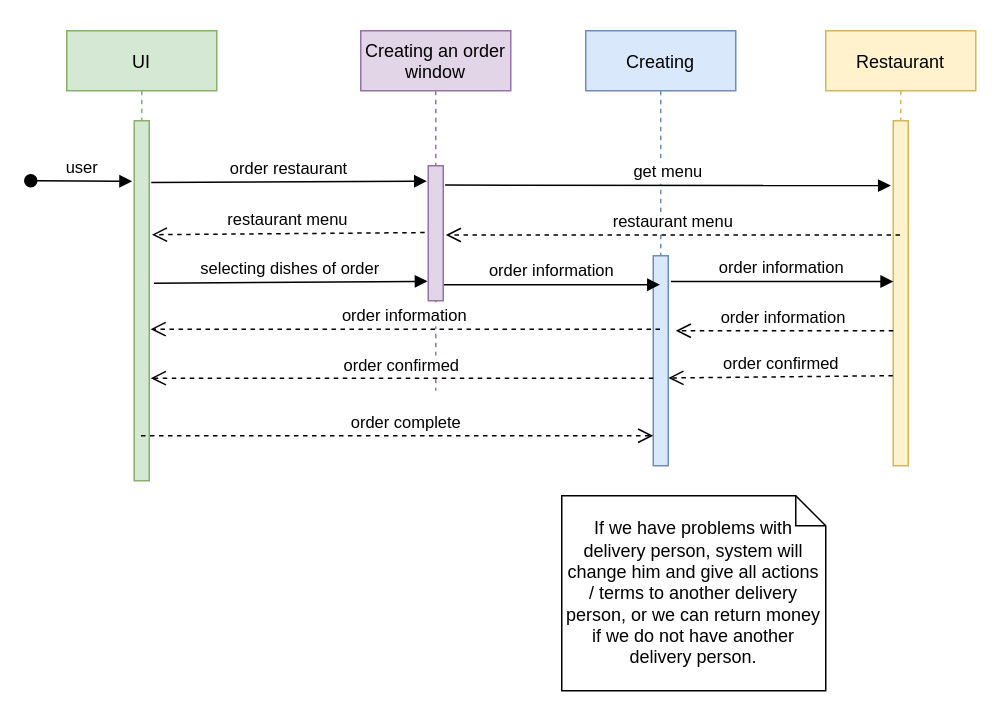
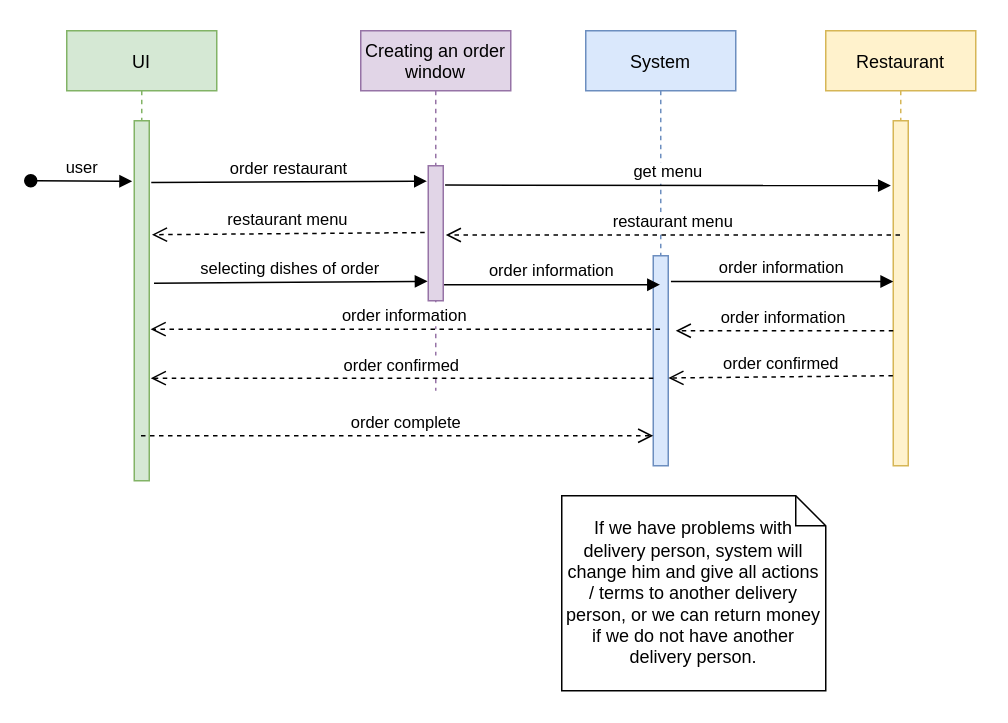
  <mxCell id="0" />
  <mxCell id="1" parent="0" />
- <mxCell id="2" value="Creating" style="shape=umlLifeline;perimeter=lifelinePerimeter;container=1;collapsible=0;recursiveResize=0;rounded=0;shadow=0;strokeWidth=1;fillColor=#dae8fc;strokeColor=#6c8ebf;" parent="1" vertex="1"><mxGeometry x="390" y="20" width="100" height="290" as="geometry" /></mxCell>
+ <mxCell id="2" value="System" style="shape=umlLifeline;perimeter=lifelinePerimeter;container=1;collapsible=0;recursiveResize=0;rounded=0;shadow=0;strokeWidth=1;fillColor=#dae8fc;strokeColor=#6c8ebf;" parent="1" vertex="1"><mxGeometry x="390" y="20" width="100" height="290" as="geometry" /></mxCell>
  <mxCell id="3" value="" style="points=[];perimeter=orthogonalPerimeter;rounded=0;shadow=0;strokeWidth=1;fillColor=#dae8fc;strokeColor=#6c8ebf;" parent="2" vertex="1"><mxGeometry x="45" y="150" width="10" height="140" as="geometry" /></mxCell>
  <mxCell id="4" value="Restaurant" style="shape=umlLifeline;perimeter=lifelinePerimeter;container=1;collapsible=0;recursiveResize=0;rounded=0;shadow=0;strokeWidth=1;fillColor=#fff2cc;strokeColor=#d6b656;" parent="1" vertex="1"><mxGeometry x="550" y="20" width="100" height="290" as="geometry" /></mxCell>
  <mxCell id="5" value="" style="points=[];perimeter=orthogonalPerimeter;rounded=0;shadow=0;strokeWidth=1;fillColor=#fff2cc;strokeColor=#d6b656;" parent="4" vertex="1"><mxGeometry x="45" y="60" width="10" height="230" as="geometry" /></mxCell>
  <mxCell id="6" value="Creating an order&#10;window" style="shape=umlLifeline;perimeter=lifelinePerimeter;container=1;collapsible=0;recursiveResize=0;rounded=0;shadow=0;strokeWidth=1;fillColor=#e1d5e7;strokeColor=#9673a6;" parent="1" vertex="1"><mxGeometry x="240" y="20" width="100" height="240" as="geometry" /></mxCell>
  <mxCell id="7" value="" style="points=[];perimeter=orthogonalPerimeter;rounded=0;shadow=0;strokeWidth=1;fillColor=#e1d5e7;strokeColor=#9673a6;" parent="6" vertex="1"><mxGeometry x="45" y="90" width="10" height="90" as="geometry" /></mxCell>
  <mxCell id="8" value="order restaurant" style="verticalAlign=bottom;endArrow=block;shadow=0;strokeWidth=1;exitX=1.034;exitY=0.093;exitDx=0;exitDy=0;exitPerimeter=0;entryX=-0.089;entryY=0.114;entryDx=0;entryDy=0;entryPerimeter=0;" parent="1" target="7" edge="1"><mxGeometry relative="1" as="geometry"><mxPoint x="100.34" y="121.16" as="sourcePoint" /><mxPoint x="260" y="130" as="targetPoint" /></mxGeometry></mxCell>
  <mxCell id="9" value="get menu" style="verticalAlign=bottom;endArrow=block;shadow=0;strokeWidth=1;exitX=1.123;exitY=0.143;exitDx=0;exitDy=0;exitPerimeter=0;entryX=-0.158;entryY=0.188;entryDx=0;entryDy=0;entryPerimeter=0;" parent="1" source="7" target="5" edge="1"><mxGeometry relative="1" as="geometry"><mxPoint x="260" y="130.92" as="sourcePoint" /><mxPoint x="590" y="123" as="targetPoint" /></mxGeometry></mxCell>
  <mxCell id="10" value="restaurant menu" style="verticalAlign=bottom;endArrow=open;dashed=1;endSize=8;shadow=0;strokeWidth=1;entryX=1.169;entryY=0.513;entryDx=0;entryDy=0;entryPerimeter=0;" parent="1" source="4" target="7" edge="1"><mxGeometry relative="1" as="geometry"><mxPoint x="450" y="170.11" as="targetPoint" /><mxPoint x="593.74" y="169.71" as="sourcePoint" /></mxGeometry></mxCell>
  <mxCell id="11" value="selecting dishes of order" style="verticalAlign=bottom;endArrow=block;shadow=0;strokeWidth=1;exitX=1.217;exitY=0.653;exitDx=0;exitDy=0;exitPerimeter=0;entryX=-0.043;entryY=0.856;entryDx=0;entryDy=0;entryPerimeter=0;" parent="1" target="7" edge="1"><mxGeometry relative="1" as="geometry"><mxPoint x="102.17" y="188.36" as="sourcePoint" /><mxPoint x="200" y="210" as="targetPoint" /></mxGeometry></mxCell>
  <mxCell id="12" value="restaurant menu" style="verticalAlign=bottom;endArrow=open;dashed=1;endSize=8;exitX=-0.237;exitY=0.495;shadow=0;strokeWidth=1;entryX=1.08;entryY=0.383;entryDx=0;entryDy=0;entryPerimeter=0;exitDx=0;exitDy=0;exitPerimeter=0;" parent="1" source="7" edge="1"><mxGeometry relative="1" as="geometry"><mxPoint x="100.8" y="155.96" as="targetPoint" /><mxPoint x="265" y="169.71" as="sourcePoint" /></mxGeometry></mxCell>
  <mxCell id="13" value="order information" style="verticalAlign=bottom;endArrow=block;shadow=0;strokeWidth=1;exitX=1.054;exitY=0.881;exitDx=0;exitDy=0;exitPerimeter=0;" parent="1" source="7" target="2" edge="1"><mxGeometry relative="1" as="geometry"><mxPoint x="300" y="195.45" as="sourcePoint" /><mxPoint x="410" y="194.55" as="targetPoint" /></mxGeometry></mxCell>
  <mxCell id="14" value="order information" style="verticalAlign=bottom;endArrow=block;shadow=0;strokeWidth=1;exitX=1.18;exitY=0.123;exitDx=0;exitDy=0;exitPerimeter=0;" parent="1" source="3" target="5" edge="1"><mxGeometry relative="1" as="geometry"><mxPoint x="540" y="340" as="sourcePoint" /><mxPoint x="590" y="190" as="targetPoint" /></mxGeometry></mxCell>
  <mxCell id="15" value="order information" style="verticalAlign=bottom;endArrow=open;dashed=1;endSize=8;shadow=0;strokeWidth=1;" parent="1" source="5" edge="1"><mxGeometry relative="1" as="geometry"><mxPoint x="450" y="220" as="targetPoint" /><mxPoint x="595" y="250" as="sourcePoint" /></mxGeometry></mxCell>
  <mxCell id="16" value="order information" style="verticalAlign=bottom;endArrow=open;dashed=1;endSize=8;shadow=0;strokeWidth=1;entryX=0.989;entryY=0.908;entryDx=0;entryDy=0;entryPerimeter=0;" parent="1" source="2" edge="1"><mxGeometry relative="1" as="geometry"><mxPoint x="99.89" y="218.96" as="targetPoint" /><mxPoint x="418.57" y="361.32" as="sourcePoint" /></mxGeometry></mxCell>
  <mxCell id="17" value="UI" style="shape=umlLifeline;perimeter=lifelinePerimeter;container=1;collapsible=0;recursiveResize=0;rounded=0;shadow=0;strokeWidth=1;fillColor=#d5e8d4;strokeColor=#82b366;" parent="1" vertex="1"><mxGeometry x="44" y="20" width="100" height="300" as="geometry" /></mxCell>
  <mxCell id="18" value="" style="points=[];perimeter=orthogonalPerimeter;rounded=0;shadow=0;strokeWidth=1;fillColor=#d5e8d4;strokeColor=#82b366;" parent="17" vertex="1"><mxGeometry x="45" y="60" width="10" height="240" as="geometry" /></mxCell>
  <mxCell id="19" value="order confirmed" style="html=1;verticalAlign=bottom;endArrow=open;dashed=1;endSize=8;rounded=0;entryX=1.01;entryY=0.582;entryDx=0;entryDy=0;entryPerimeter=0;exitX=-0.023;exitY=0.739;exitDx=0;exitDy=0;exitPerimeter=0;" parent="1" source="5" target="3" edge="1"><mxGeometry relative="1" as="geometry"><mxPoint x="590" y="250" as="sourcePoint" /><mxPoint x="520" y="250" as="targetPoint" /></mxGeometry></mxCell>
  <mxCell id="20" value="order confirmed" style="html=1;verticalAlign=bottom;endArrow=open;dashed=1;endSize=8;rounded=0;entryX=1.1;entryY=0.715;entryDx=0;entryDy=0;entryPerimeter=0;" parent="1" source="3" target="18" edge="1"><mxGeometry relative="1" as="geometry"><mxPoint x="360" y="270" as="sourcePoint" /><mxPoint x="210" y="290" as="targetPoint" /></mxGeometry></mxCell>
  <mxCell id="21" value="user" style="html=1;verticalAlign=bottom;startArrow=oval;startFill=1;endArrow=block;startSize=8;rounded=0;entryX=-0.14;entryY=0.168;entryDx=0;entryDy=0;entryPerimeter=0;" parent="1" target="18" edge="1"><mxGeometry width="60" relative="1" as="geometry"><mxPoint x="20" y="120" as="sourcePoint" /><mxPoint x="80" y="120" as="targetPoint" /></mxGeometry></mxCell>
  <mxCell id="22" value="order complete" style="html=1;verticalAlign=bottom;endArrow=open;dashed=1;endSize=8;rounded=0;" parent="1" source="17" target="3" edge="1"><mxGeometry x="0.032" relative="1" as="geometry"><mxPoint x="445" y="330" as="sourcePoint" /><mxPoint x="370" y="300" as="targetPoint" /><Array as="points"><mxPoint x="270" y="290" /><mxPoint x="350" y="290" /></Array><mxPoint as="offset" /></mxGeometry></mxCell>
  <mxCell id="23" value="If we have problems with delivery person, system will change him and give all actions / terms to another delivery person, or we can return money if we do not have another delivery person." style="shape=note;size=20;whiteSpace=wrap;html=1;" vertex="1" parent="1"><mxGeometry x="374" y="330" width="176" height="130" as="geometry" /></mxCell>
